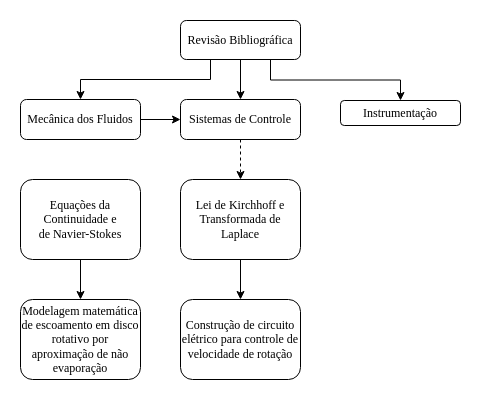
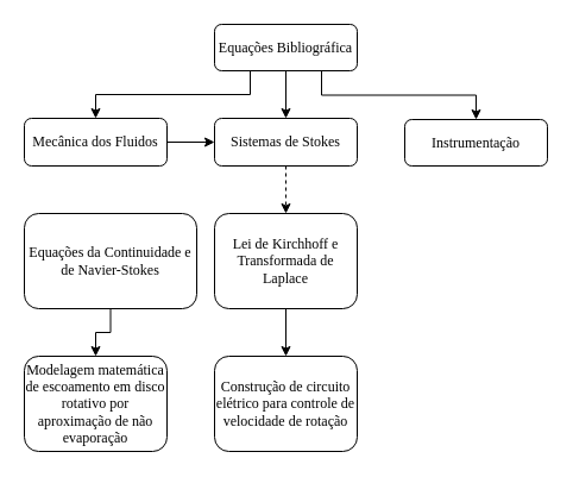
  <mxCell id="0" />
  <mxCell id="1" parent="0" />
  <mxCell id="2" value="" style="edgeStyle=orthogonalEdgeStyle;rounded=0;orthogonalLoop=1;jettySize=auto;exitX=0.25;exitY=1;exitDx=0;exitDy=0;entryX=0.5;entryY=0;entryDx=0;entryDy=0;fontFamily=Times New Roman;html=1;fontSize=12;" edge="1" parent="1" source="5" target="8"><mxGeometry relative="1" as="geometry" /></mxCell>
  <mxCell id="3" style="edgeStyle=orthogonalEdgeStyle;rounded=0;orthogonalLoop=1;jettySize=auto;exitX=0.5;exitY=1;exitDx=0;exitDy=0;entryX=0.5;entryY=0;entryDx=0;entryDy=0;fontFamily=Times New Roman;html=1;fontSize=12;" edge="1" parent="1" source="5" target="13"><mxGeometry relative="1" as="geometry" /></mxCell>
  <mxCell id="4" value="" style="edgeStyle=orthogonalEdgeStyle;rounded=0;orthogonalLoop=1;jettySize=auto;html=1;fontFamily=Times New Roman;fontSize=12;exitX=0.75;exitY=1;exitDx=0;exitDy=0;" edge="1" parent="1" source="5" target="6"><mxGeometry relative="1" as="geometry" /></mxCell>
- <mxCell id="5" value="Revisão Bibliográfica" style="rounded=1;whiteSpace=wrap;fontFamily=Times New Roman;html=1;fontSize=12;" parent="1" vertex="1"><mxGeometry x="180" y="20" width="120" height="39" as="geometry" /></mxCell>
- <mxCell id="6" value="Instrumentação" style="rounded=1;whiteSpace=wrap;fontFamily=Times New Roman;html=1;fontSize=12;" vertex="1" parent="1"><mxGeometry x="340" y="100" width="120" height="25" as="geometry" /></mxCell>
+ <mxCell id="5" value="Equações Bibliográfica" style="rounded=1;whiteSpace=wrap;fontFamily=Times New Roman;html=1;fontSize=12;" parent="1" vertex="1"><mxGeometry x="180" y="20" width="120" height="39" as="geometry" /></mxCell>
+ <mxCell id="6" value="Instrumentação" style="rounded=1;whiteSpace=wrap;fontFamily=Times New Roman;html=1;fontSize=12;" vertex="1" parent="1"><mxGeometry x="340" y="100" width="120" height="39" as="geometry" /></mxCell>
  <mxCell id="7" value="" style="edgeStyle=orthogonalEdgeStyle;rounded=0;orthogonalLoop=1;jettySize=auto;html=1;fontFamily=Times New Roman;fontSize=12;" edge="1" parent="1" source="8" target="13"><mxGeometry relative="1" as="geometry" /></mxCell>
  <mxCell id="8" value="Mecânica dos Fluidos" style="rounded=1;whiteSpace=wrap;fontFamily=Times New Roman;html=1;fontSize=12;" parent="1" vertex="1"><mxGeometry x="20" y="99" width="120" height="40" as="geometry" /></mxCell>
  <mxCell id="9" value="" style="edgeStyle=orthogonalEdgeStyle;rounded=0;orthogonalLoop=1;jettySize=auto;html=1;fontFamily=Times New Roman;fontSize=12;" edge="1" parent="1" source="10" target="11"><mxGeometry relative="1" as="geometry" /></mxCell>
- <mxCell id="10" value="Equações da Continuidade e&lt;br&gt;de Navier-Stokes" style="rounded=1;whiteSpace=wrap;fontFamily=Times New Roman;html=1;fontSize=12;" vertex="1" parent="1"><mxGeometry x="20" y="179" width="120" height="80" as="geometry" /></mxCell>
+ <mxCell id="10" value="Equações da Continuidade e&lt;br&gt;de Navier-Stokes" style="rounded=1;whiteSpace=wrap;fontFamily=Times New Roman;html=1;fontSize=12;" vertex="1" parent="1"><mxGeometry x="20" y="179" width="145" height="80" as="geometry" /></mxCell>
  <mxCell id="11" value="Modelagem matemática de escoamento em disco rotativo por aproximação de não evaporação" style="rounded=1;whiteSpace=wrap;fontFamily=Times New Roman;html=1;fontSize=12;" vertex="1" parent="1"><mxGeometry x="20" y="299" width="120" height="80" as="geometry" /></mxCell>
  <mxCell id="12" value="" style="edgeStyle=orthogonalEdgeStyle;rounded=0;orthogonalLoop=1;jettySize=auto;html=1;fontFamily=Times New Roman;fontSize=12;dashed=1;" edge="1" parent="1" source="13" target="15"><mxGeometry relative="1" as="geometry" /></mxCell>
- <mxCell id="13" value="Sistemas de Controle" style="rounded=1;whiteSpace=wrap;fontFamily=Times New Roman;html=1;fontSize=12;" vertex="1" parent="1"><mxGeometry x="180" y="99" width="120" height="40" as="geometry" /></mxCell>
+ <mxCell id="13" value="Sistemas de Stokes" style="rounded=1;whiteSpace=wrap;fontFamily=Times New Roman;html=1;fontSize=12;" vertex="1" parent="1"><mxGeometry x="180" y="99" width="120" height="40" as="geometry" /></mxCell>
  <mxCell id="14" value="" style="edgeStyle=orthogonalEdgeStyle;rounded=0;orthogonalLoop=1;jettySize=auto;html=1;fontFamily=Times New Roman;fontSize=12;" edge="1" parent="1" source="15" target="16"><mxGeometry relative="1" as="geometry" /></mxCell>
  <mxCell id="15" value="Lei de Kirchhoff e Transformada de Laplace&lt;br&gt;" style="rounded=1;whiteSpace=wrap;fontFamily=Times New Roman;html=1;fontSize=12;" vertex="1" parent="1"><mxGeometry x="180" y="179" width="120" height="80" as="geometry" /></mxCell>
  <mxCell id="16" value="Construção de circuito elétrico para controle de velocidade de rotação&lt;br&gt;" style="rounded=1;whiteSpace=wrap;fontFamily=Times New Roman;html=1;fontSize=12;" vertex="1" parent="1"><mxGeometry x="180" y="299" width="120" height="80" as="geometry" /></mxCell>
